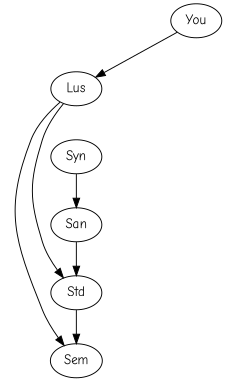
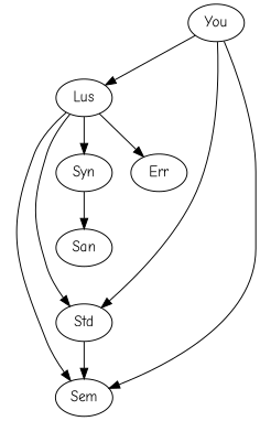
  digraph {
    fontname="Comic Neue"
    node [fontname="Comic Neue"]
    edge [fontname="Comic Neue"]
    Lus
    Sem
+   Err
    Syn
    Std
    San
    You
    Lus -> Sem
+   Lus -> Err
+   Lus -> Syn
    Lus -> Std
    Syn -> San
    Std -> Sem
    You -> Lus
-   San -> Std
+   You -> Sem
+   You -> Std
  }
